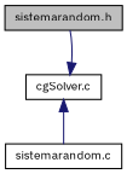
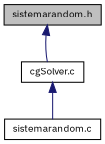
  digraph {
    fontname="IBM Plex Sans"
    node [color=black fillcolor=white fontname="IBM Plex Sans" fontsize=10 shape=record style=filled]
    edge [color=midnightblue dir=back fontname="IBM Plex Sans" fontsize=10 labelfontname=Helvetica labelfontsize=10 style=solid]
    n1 [fillcolor=grey75 fontcolor=black height=0.2 label="sistemarandom.h" width=0.4]
    n2 [height=0.2 label="cgSolver.c" width=0.4]
    n3 [height=0.2 label="sistemarandom.c" width=0.4]
-   n2 -> n1
+   n1 -> n2
    n2 -> n3
  }
